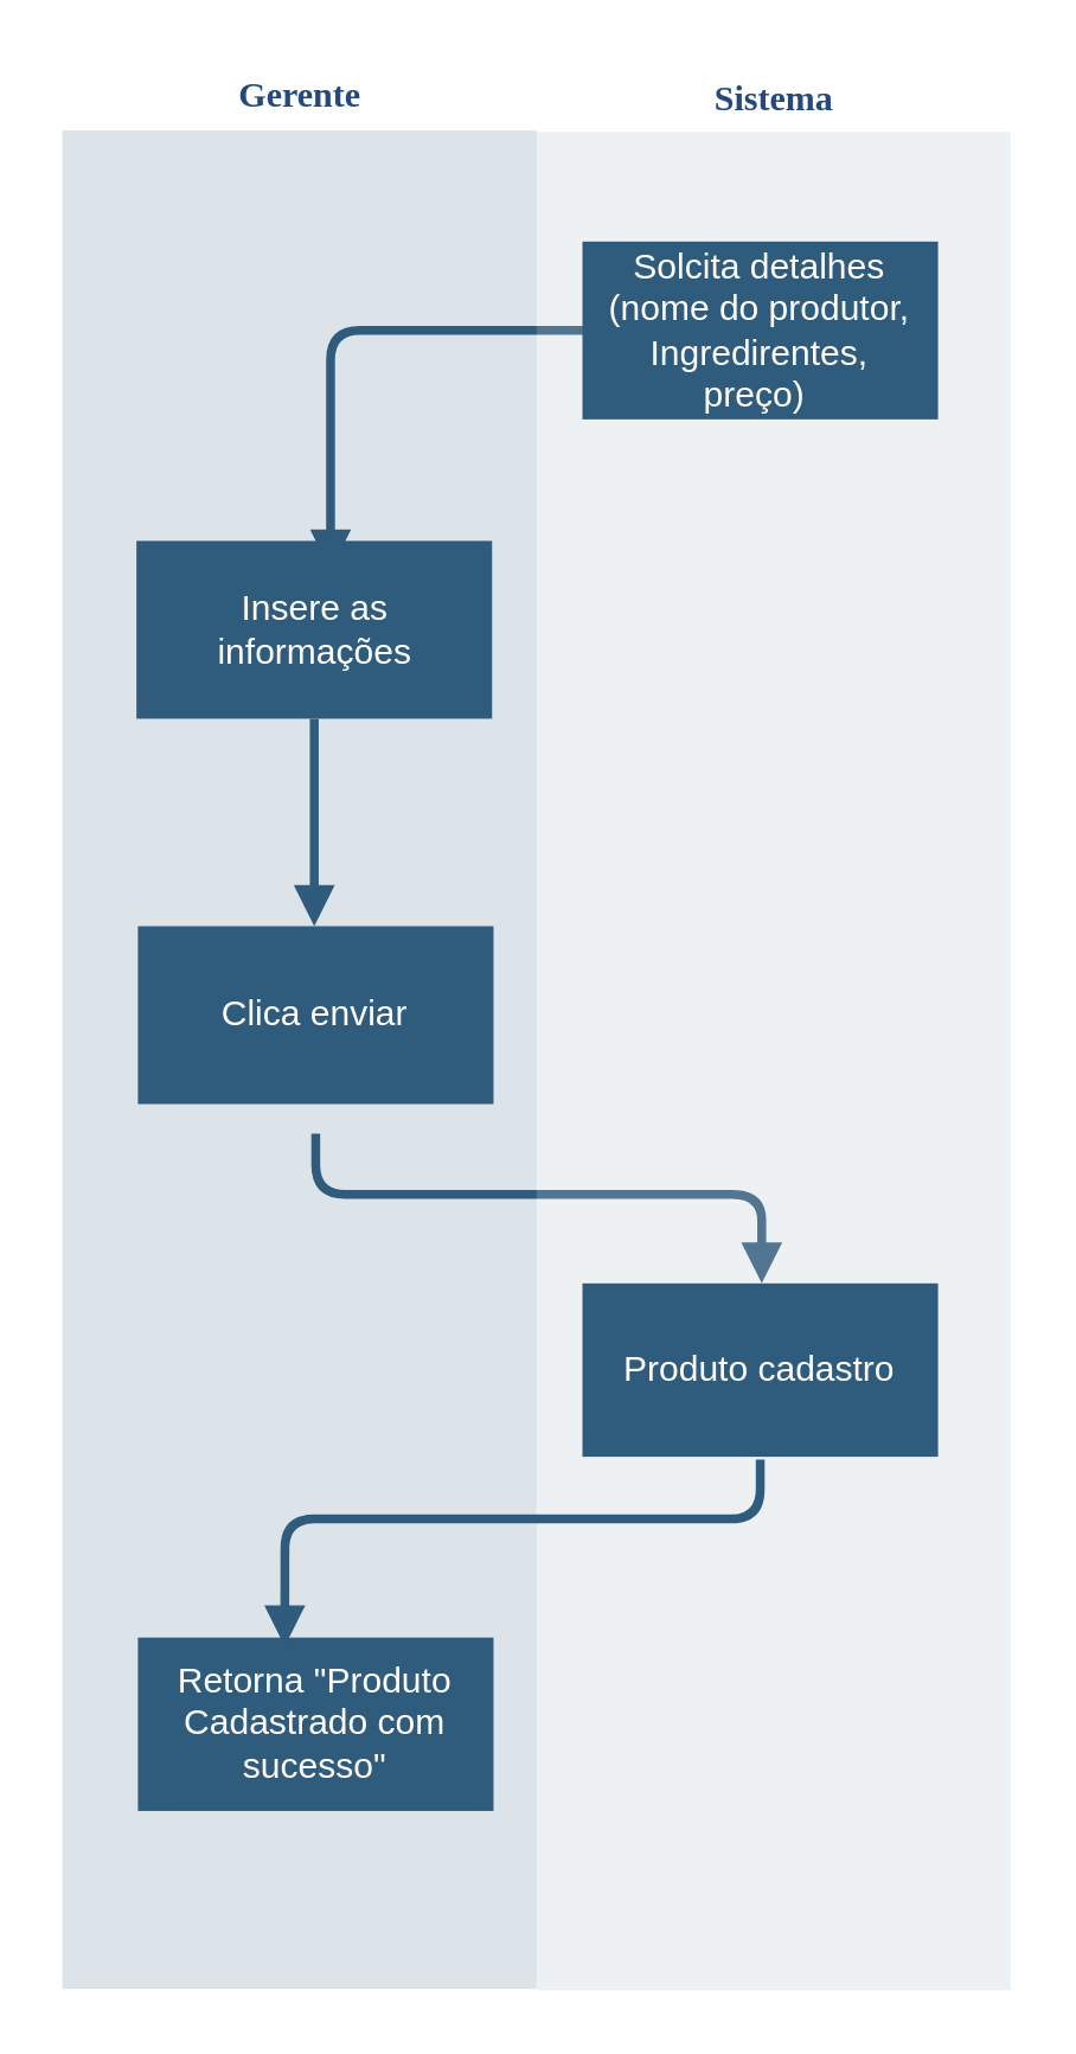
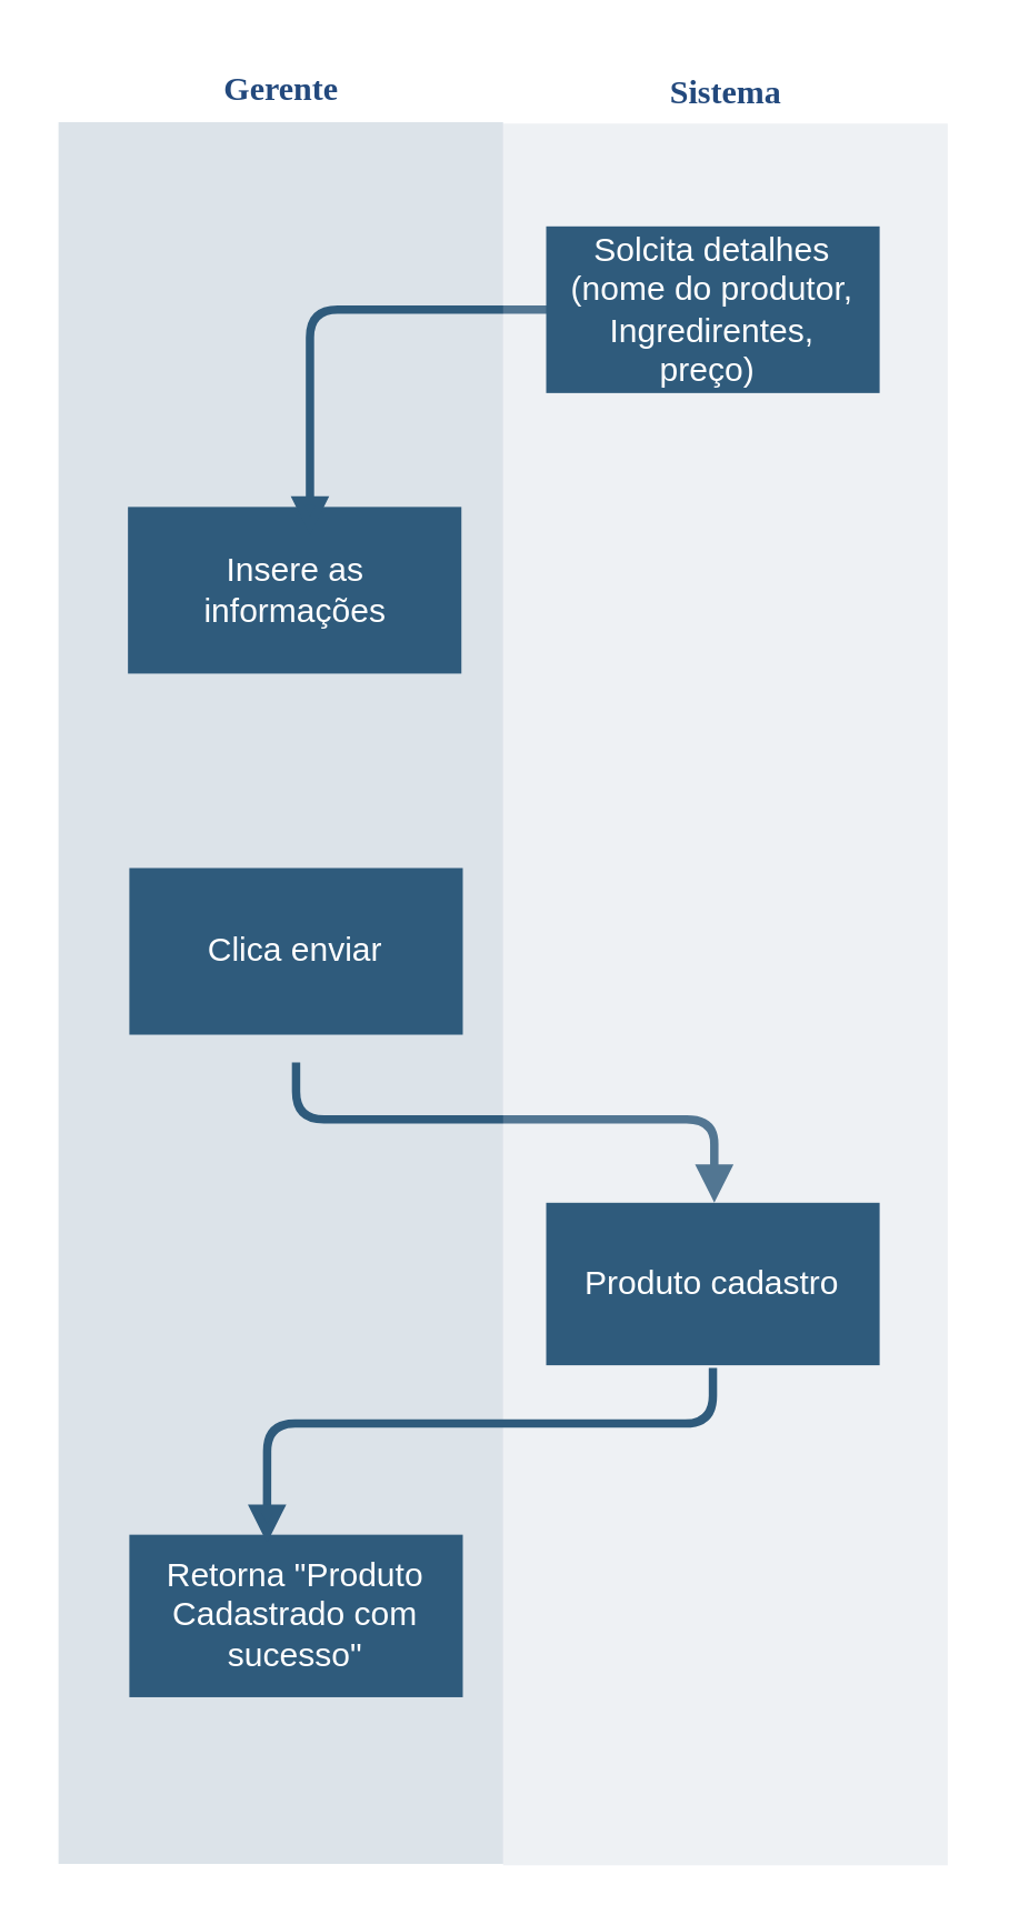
  <mxCell id="0" />
  <mxCell id="1" parent="0" />
  <mxCell id="2" value="&lt;font color=&quot;#23497d&quot;&gt;Gerente&lt;/font&gt;" style="swimlane;whiteSpace=wrap;fillColor=none;swimlaneFillColor=#BAC8D3;fontColor=#2F5B7C;fontFamily=Tahoma;html=1;strokeColor=none;opacity=50;" parent="1" vertex="1"><mxGeometry x="20.5" y="20.5" width="160" height="650" as="geometry"><mxRectangle x="20" y="20" width="80" height="23" as="alternateBounds" /></mxGeometry></mxCell>
  <mxCell id="3" value="Insere as informações" style="whiteSpace=wrap;strokeColor=none;fillColor=#2f5b7c;shadow=0;fontColor=#FFFFFF;fontFamily=Helvetica;fontStyle=0;html=1;fontSize=12;spacing=6;verticalAlign=middle;" parent="2" vertex="1"><mxGeometry x="25" y="161.5" width="120" height="60" as="geometry" /></mxCell>
  <mxCell id="4" value="Clica enviar" style="whiteSpace=wrap;strokeColor=none;fillColor=#2f5b7c;shadow=0;fontColor=#FFFFFF;fontFamily=Helvetica;fontStyle=0;html=1;fontSize=12;spacing=6;verticalAlign=middle;" parent="2" vertex="1"><mxGeometry x="25.5" y="291.5" width="120" height="60" as="geometry" /></mxCell>
- <mxCell id="5" value="" style="edgeStyle=segmentEdgeStyle;strokeColor=#2F5B7C;strokeWidth=3;html=1;endArrow=block;endFill=1;" parent="2" source="3" target="4" edge="1"><mxGeometry width="100" height="100" relative="1" as="geometry"><mxPoint x="170" y="397.5" as="sourcePoint" /><mxPoint x="270" y="472.5" as="targetPoint" /></mxGeometry></mxCell>
  <mxCell id="6" value="Retorna &quot;Produto Cadastrado com sucesso&quot;" style="whiteSpace=wrap;shadow=0;fontColor=#FFFFFF;fontFamily=Helvetica;fontStyle=0;html=1;fontSize=12;plain-purple;strokeColor=none;fillColor=#2f5b7c;gradientColor=none;spacing=6;verticalAlign=middle;" vertex="1" parent="2"><mxGeometry x="25.5" y="531.5" width="120" height="58.5" as="geometry" /></mxCell>
  <mxCell id="7" value="" style="edgeStyle=segmentEdgeStyle;strokeColor=#2F5B7C;strokeWidth=3;html=1;endArrow=block;endFill=1;" parent="2" target="10" edge="1"><mxGeometry x="140" y="90" width="100" height="100" as="geometry"><mxPoint x="85.5" y="361.5" as="sourcePoint" /><mxPoint x="300" y="60" as="targetPoint" /><Array as="points"><mxPoint x="86" y="382" /><mxPoint x="236" y="382" /></Array></mxGeometry></mxCell>
  <mxCell id="8" value="" style="edgeStyle=segmentEdgeStyle;strokeColor=#2F5B7C;strokeWidth=3;html=1;endArrow=block;endFill=1;" edge="1" parent="2"><mxGeometry width="100" height="100" relative="1" as="geometry"><mxPoint x="185.5" y="90.5" as="sourcePoint" /><mxPoint x="90.5" y="171.5" as="targetPoint" /></mxGeometry></mxCell>
  <mxCell id="9" value="&lt;font color=&quot;#23497d&quot;&gt;Sistema&lt;/font&gt;" style="swimlane;whiteSpace=wrap;fillColor=none;swimlaneFillColor=#BAC8D3;fontColor=#2F5B7C;fontFamily=Tahoma;html=1;strokeColor=none;opacity=25;" parent="1" vertex="1"><mxGeometry x="180.5" y="21" width="160" height="650" as="geometry"><mxRectangle x="20" y="20" width="80" height="23" as="alternateBounds" /></mxGeometry></mxCell>
  <mxCell id="10" value="Produto cadastro" style="whiteSpace=wrap;shadow=0;fontColor=#FFFFFF;fontFamily=Helvetica;fontStyle=0;html=1;fontSize=12;plain-purple;strokeColor=none;fillColor=#2f5b7c;gradientColor=none;spacing=6;verticalAlign=middle;" parent="9" vertex="1"><mxGeometry x="15.5" y="411.5" width="120" height="58.5" as="geometry" /></mxCell>
  <mxCell id="11" value="Solcita detalhes&lt;div&gt;(nome do produtor, Ingredirentes, preço)&amp;nbsp;&lt;/div&gt;" style="whiteSpace=wrap;shadow=0;fontColor=#FFFFFF;fontFamily=Helvetica;fontStyle=0;html=1;fontSize=12;plain-purple;strokeColor=none;fillColor=#2f5b7c;gradientColor=none;spacing=6;verticalAlign=middle;" parent="9" vertex="1"><mxGeometry x="15.5" y="60" width="120" height="60" as="geometry" /></mxCell>
  <mxCell id="12" value="" style="edgeStyle=segmentEdgeStyle;strokeColor=#2F5B7C;strokeWidth=3;html=1;endArrow=block;endFill=1;entryX=0.413;entryY=0.051;entryDx=0;entryDy=0;entryPerimeter=0;" parent="1" target="6" edge="1"><mxGeometry width="100" height="100" relative="1" as="geometry"><mxPoint x="256" y="492" as="sourcePoint" /><mxPoint x="280.5" y="205.5" as="targetPoint" /><Array as="points"><mxPoint x="256" y="512" /><mxPoint x="96" y="512" /></Array></mxGeometry></mxCell>
